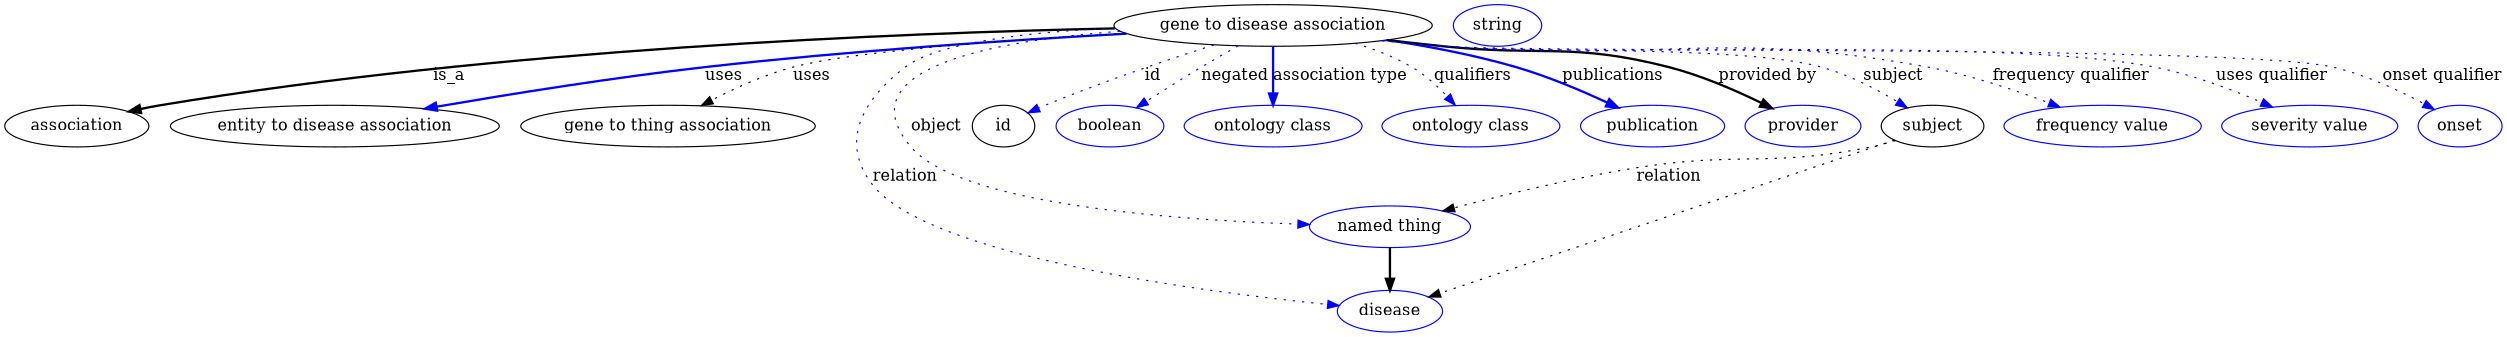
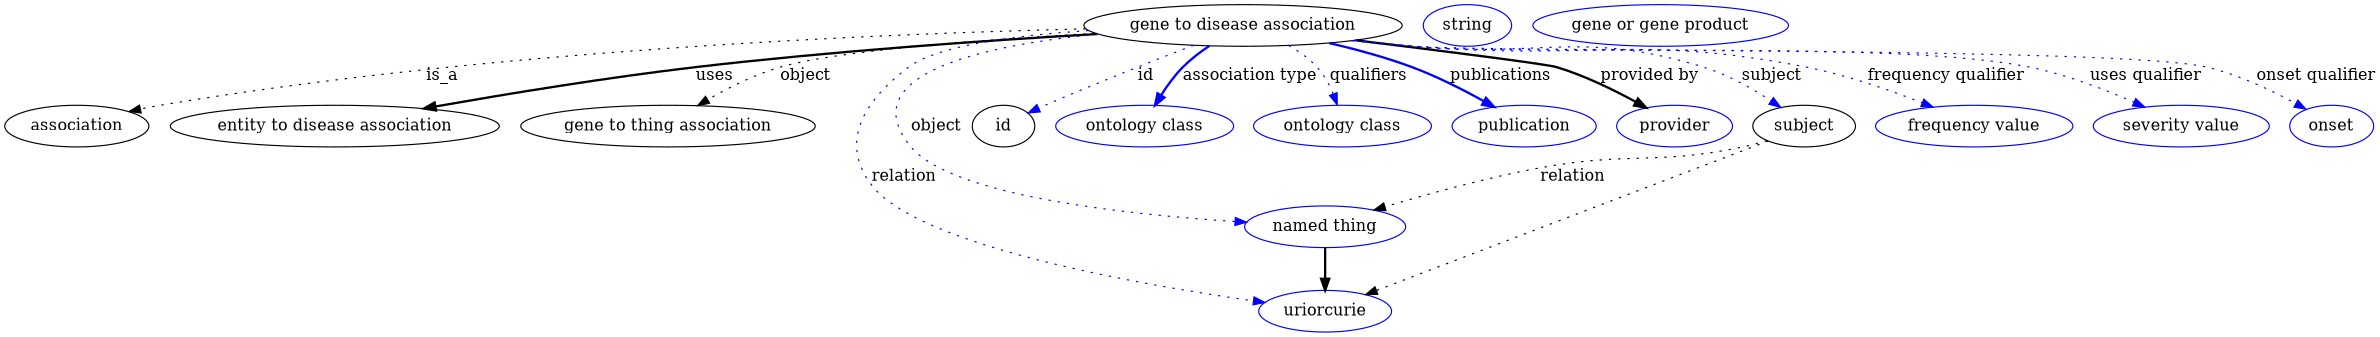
  digraph {
    node [color=blue]
    edge [style=dotted color=blue]
    n1 [height=0.5 label="gene to disease association" width=2.9428 color=""]
    association [height=0.5 width=1.3902 color=""]
    "entity to disease association" [height=0.5 width=3.0331 color=""]
    "gene to thing association" [height=0.5 width=2.7442 color=""]
-   n5 [height=0.5 label=disease width=1.2638]
+   n5 [height=0.5 label=uriorcurie width=1.2638]
    n6 [height=0.5 label="named thing" width=1.5346]
    id [height=0.5 width=0.75 color=""]
-   n8 [height=0.5 label=boolean width=1.0652]
    n9 [height=0.5 label="ontology class" width=1.7151]
    n10 [height=0.5 label="ontology class" width=1.7151]
    n11 [height=0.5 label=publication width=1.3902]
    n12 [height=0.5 label=provider width=1.1193]
    subject [height=0.5 width=0.99297 color=""]
    n14 [height=0.5 label="frequency value" width=1.8776]
    n15 [height=0.5 label="severity value" width=1.661]
    n16 [height=0.5 label=onset width=0.81243]
    n17 [height=0.5 label=string width=0.84854]
-   n1 -> association [label=is_a style=bold color=""]
-   n1 -> "entity to disease association" [label=uses style=bold]
-   n1 -> "gene to thing association" [label=uses color=""]
+   n18 [height=0.5 label="gene or gene product" width=2.3651]
+   n1 -> association [label=is_a color=""]
+   n1 -> "entity to disease association" [label=uses style=bold color=""]
+   n1 -> "gene to thing association" [label=object color=""]
    n1 -> n5 [label=relation]
    n1 -> n6 [label=object]
    n1 -> id [label=id]
-   n1 -> n8 [label=negated]
    n1 -> n9 [label="association type" style=bold]
    n1 -> n10 [label=qualifiers]
    n1 -> n11 [label=publications style=bold]
    n1 -> n12 [color=black label="provided by" style=bold]
    n1 -> subject [label=subject]
    n1 -> n14 [label="frequency qualifier"]
    n1 -> n15 [label="uses qualifier"]
    n1 -> n16 [label="onset qualifier"]
    n6 -> n5 [style=bold color=""]
    subject -> n5 [color=""]
    subject -> n6 [label=relation color=""]
  }
